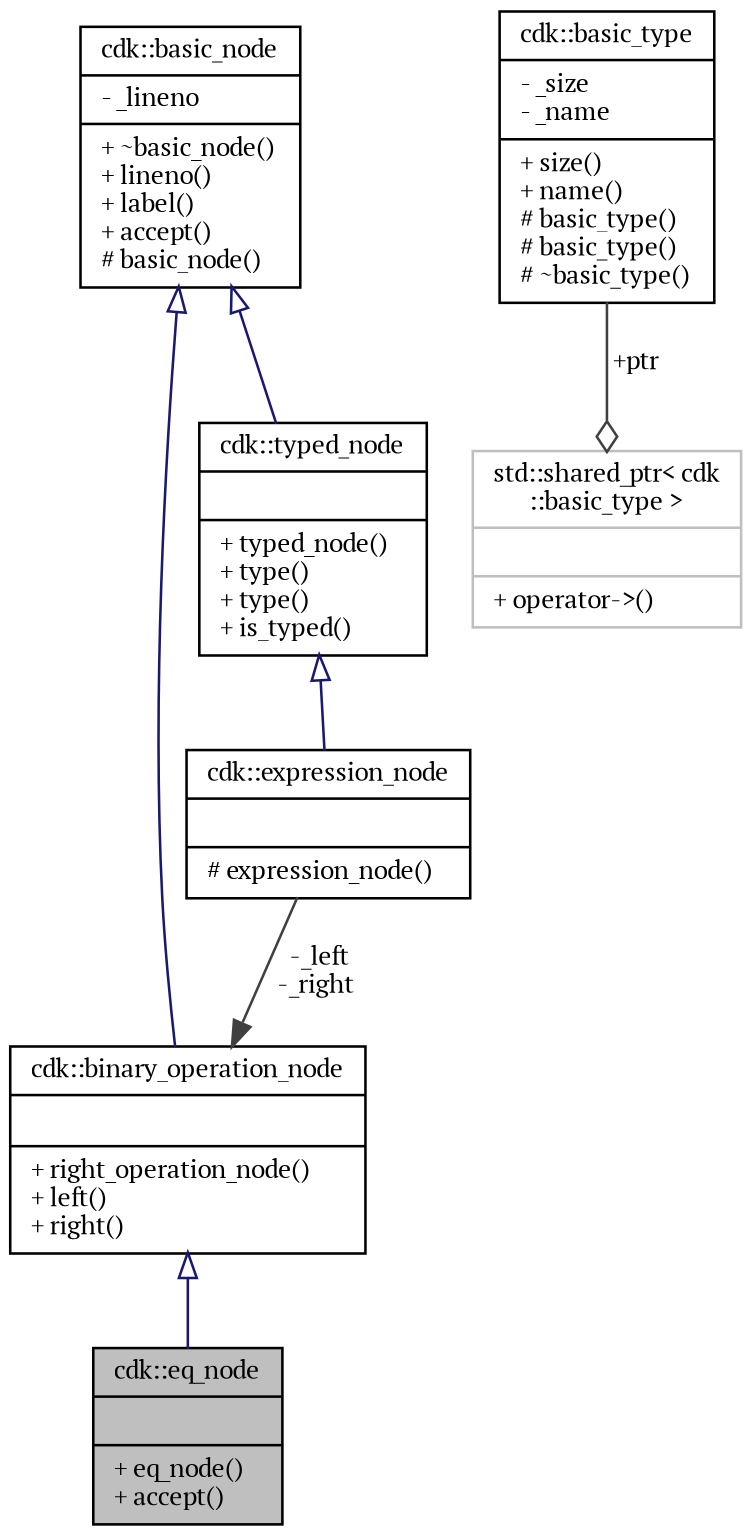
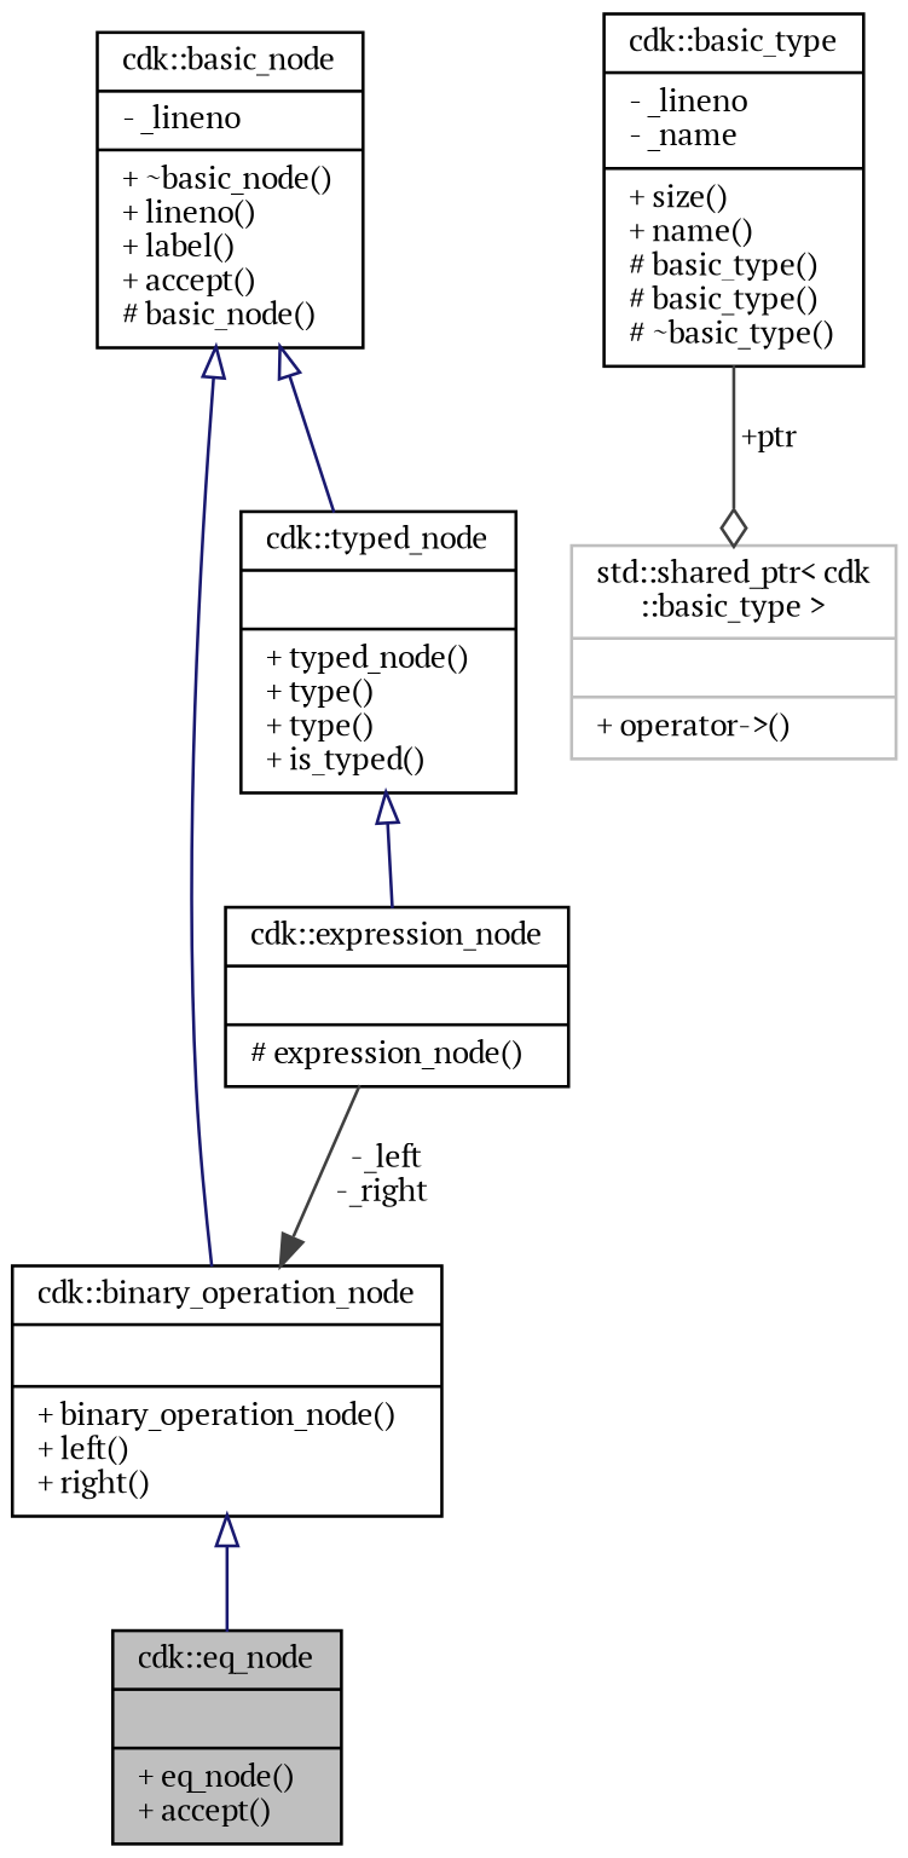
  digraph {
    fontname="PT Serif"
    node [color=black fillcolor=white fontname="PT Serif" fontsize=10 shape=record style=filled]
    edge [arrowtail=onormal color=midnightblue dir=back fontname="PT Serif" fontsize=10 labelfontname=Helvetica labelfontsize=10 style=solid]
    n1 [fillcolor=grey75 fontcolor=black height=0.2 label="{cdk::eq_node\n||+ eq_node()\l+ accept()\l}" width=0.4]
-   n2 [height=0.2 label="{cdk::binary_operation_node\n||+ right_operation_node()\l+ left()\l+ right()\l}" width=0.4]
+   n2 [height=0.2 label="{cdk::binary_operation_node\n||+ binary_operation_node()\l+ left()\l+ right()\l}" width=0.4]
    n3 [height=0.2 label="{cdk::expression_node\n||# expression_node()\l}" width=0.4]
    n4 [height=0.2 label="{cdk::typed_node\n||+ typed_node()\l+ type()\l+ type()\l+ is_typed()\l}" width=0.4]
    n5 [height=0.2 label="{cdk::basic_node\n|- _lineno\l|+ ~basic_node()\l+ lineno()\l+ label()\l+ accept()\l# basic_node()\l}" width=0.4]
    n6 [color=grey75 height=0.2 label="{std::shared_ptr\< cdk\l::basic_type \>\n||+ operator-\>()\l}" width=0.4]
-   n7 [height=0.2 label="{cdk::basic_type\n|- _size\l- _name\l|+ size()\l+ name()\l# basic_type()\l# basic_type()\l# ~basic_type()\l}" width=0.4]
+   n7 [height=0.2 label="{cdk::basic_type\n|- _lineno\l- _name\l|+ size()\l+ name()\l# basic_type()\l# basic_type()\l# ~basic_type()\l}" width=0.4]
    n2 -> n1
    n3 -> n2 [arrowhead=normal color=grey25 label=" -_left\n-_right" arrowtail="" dir=""]
    n4 -> n3
    n5 -> n2
    n5 -> n4
    n7 -> n6 [arrowhead=odiamond color=grey25 label=" +ptr" arrowtail="" dir=""]
  }
